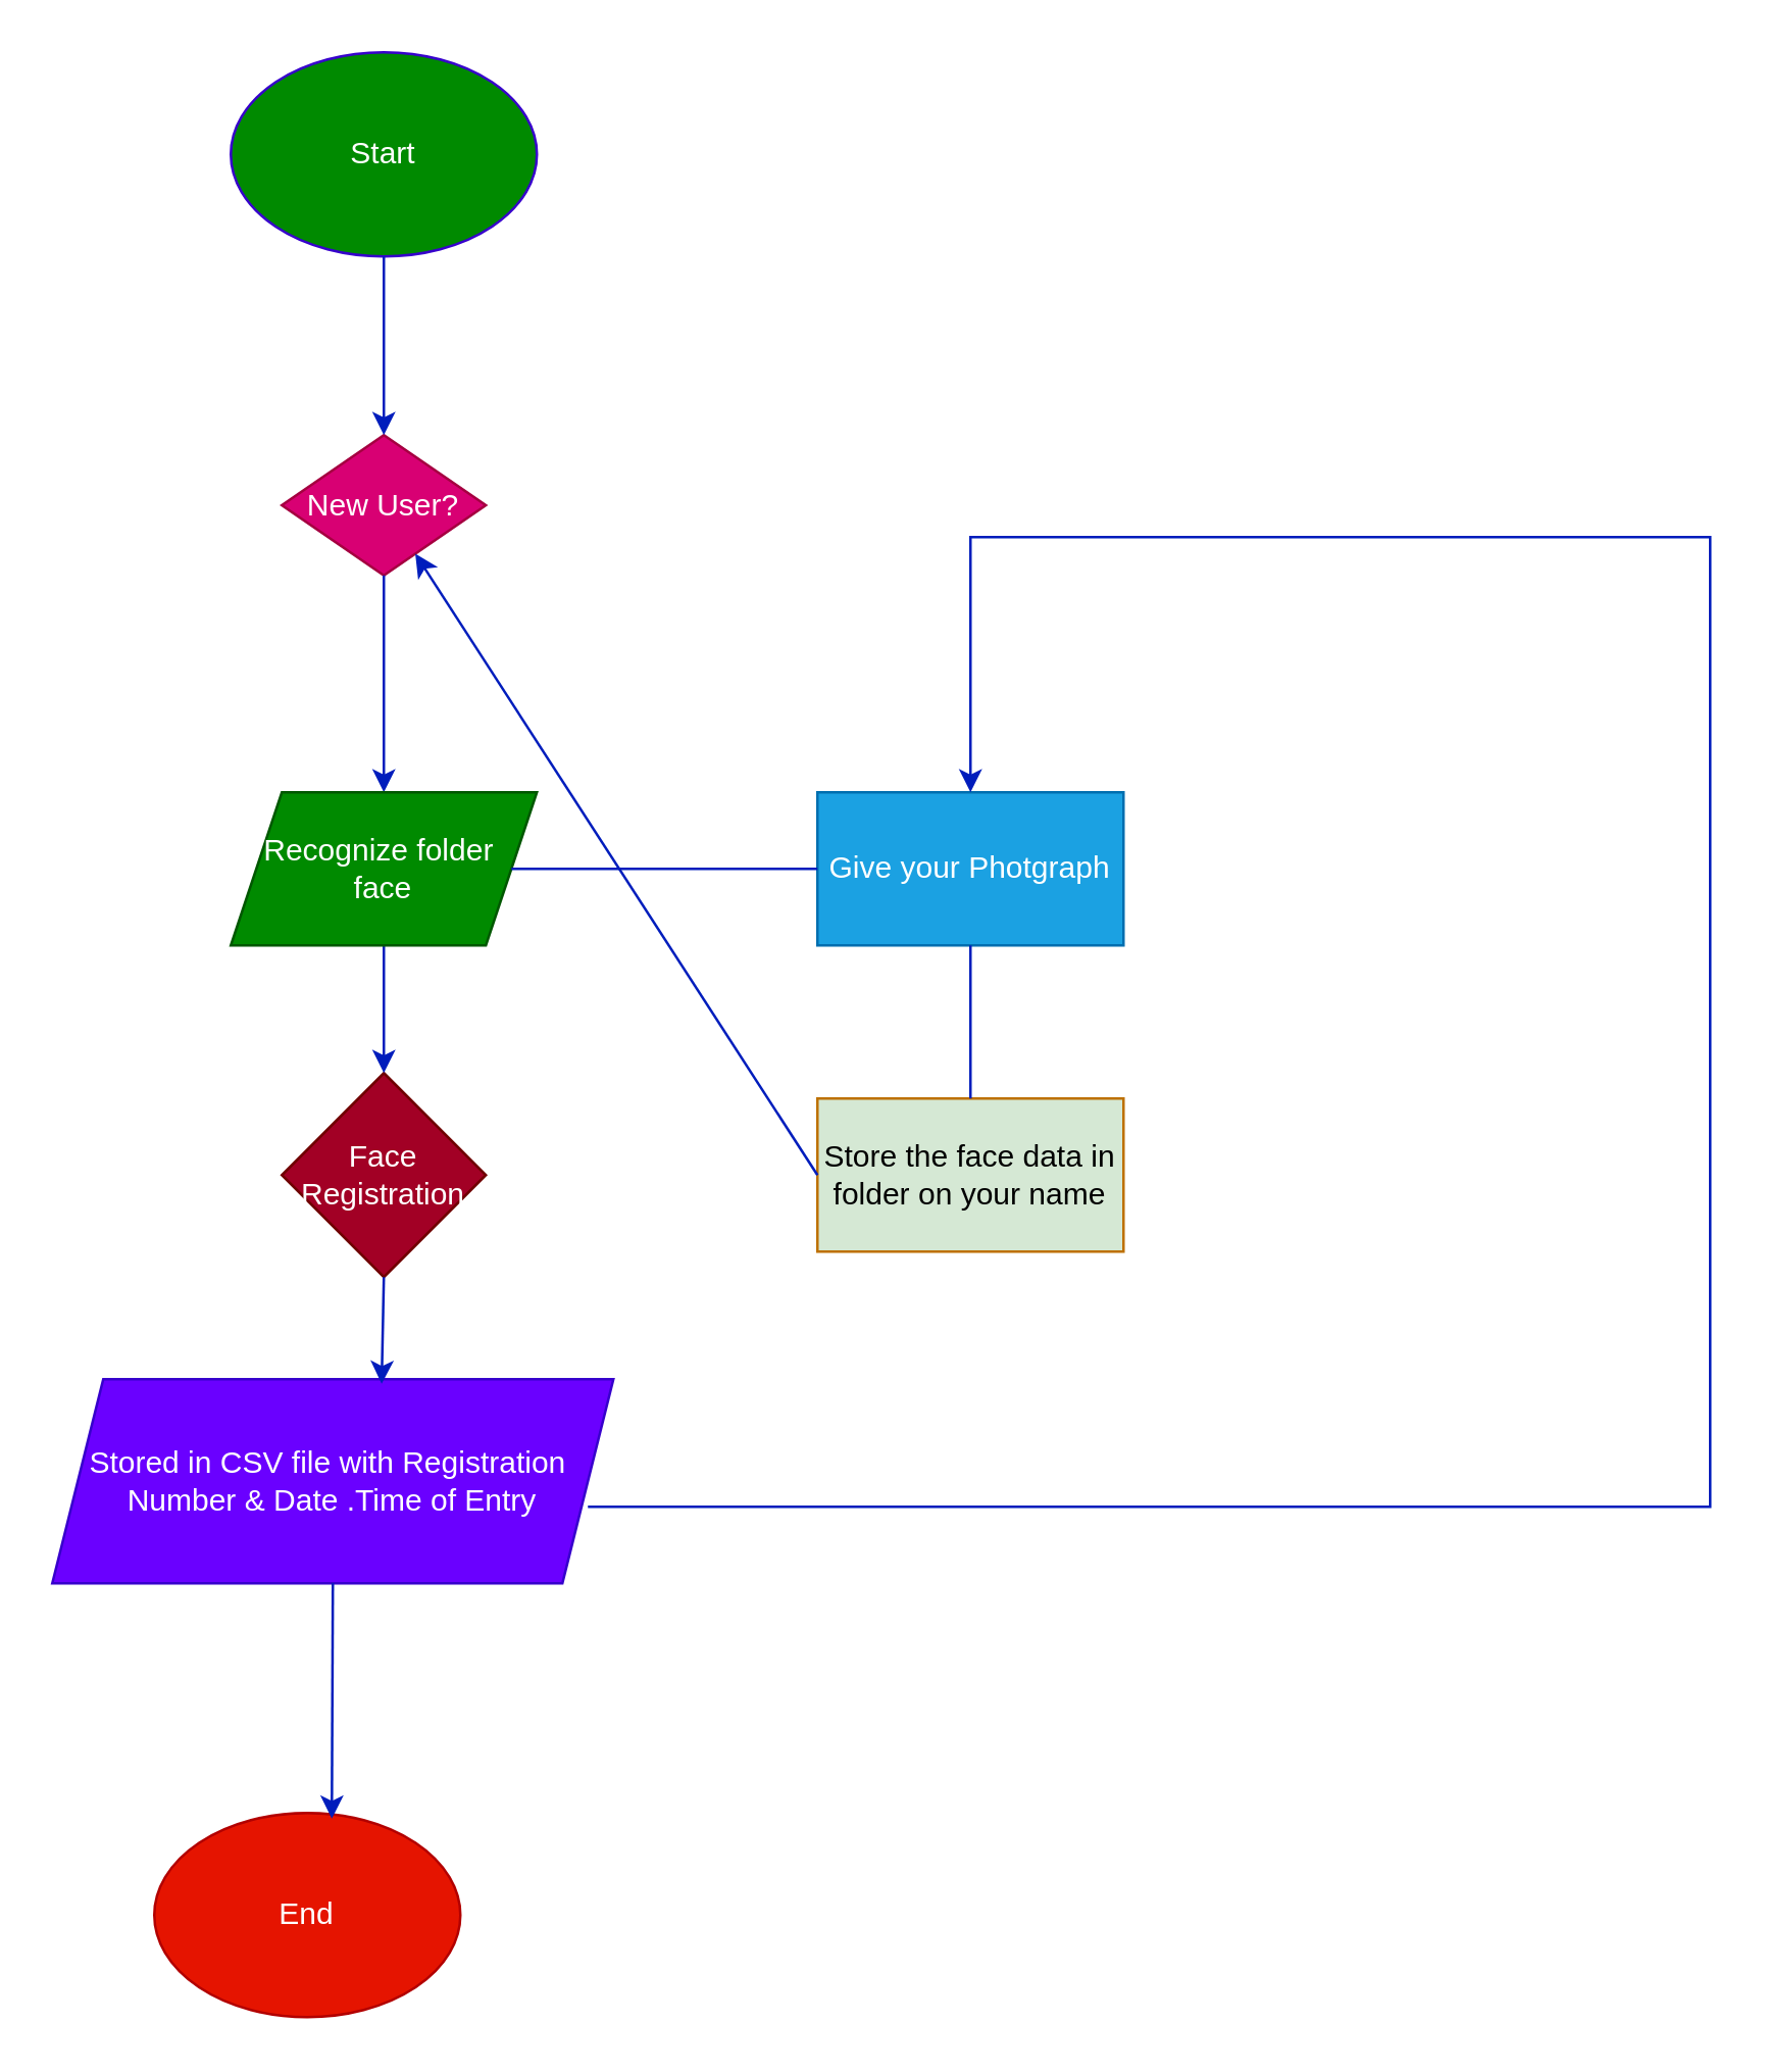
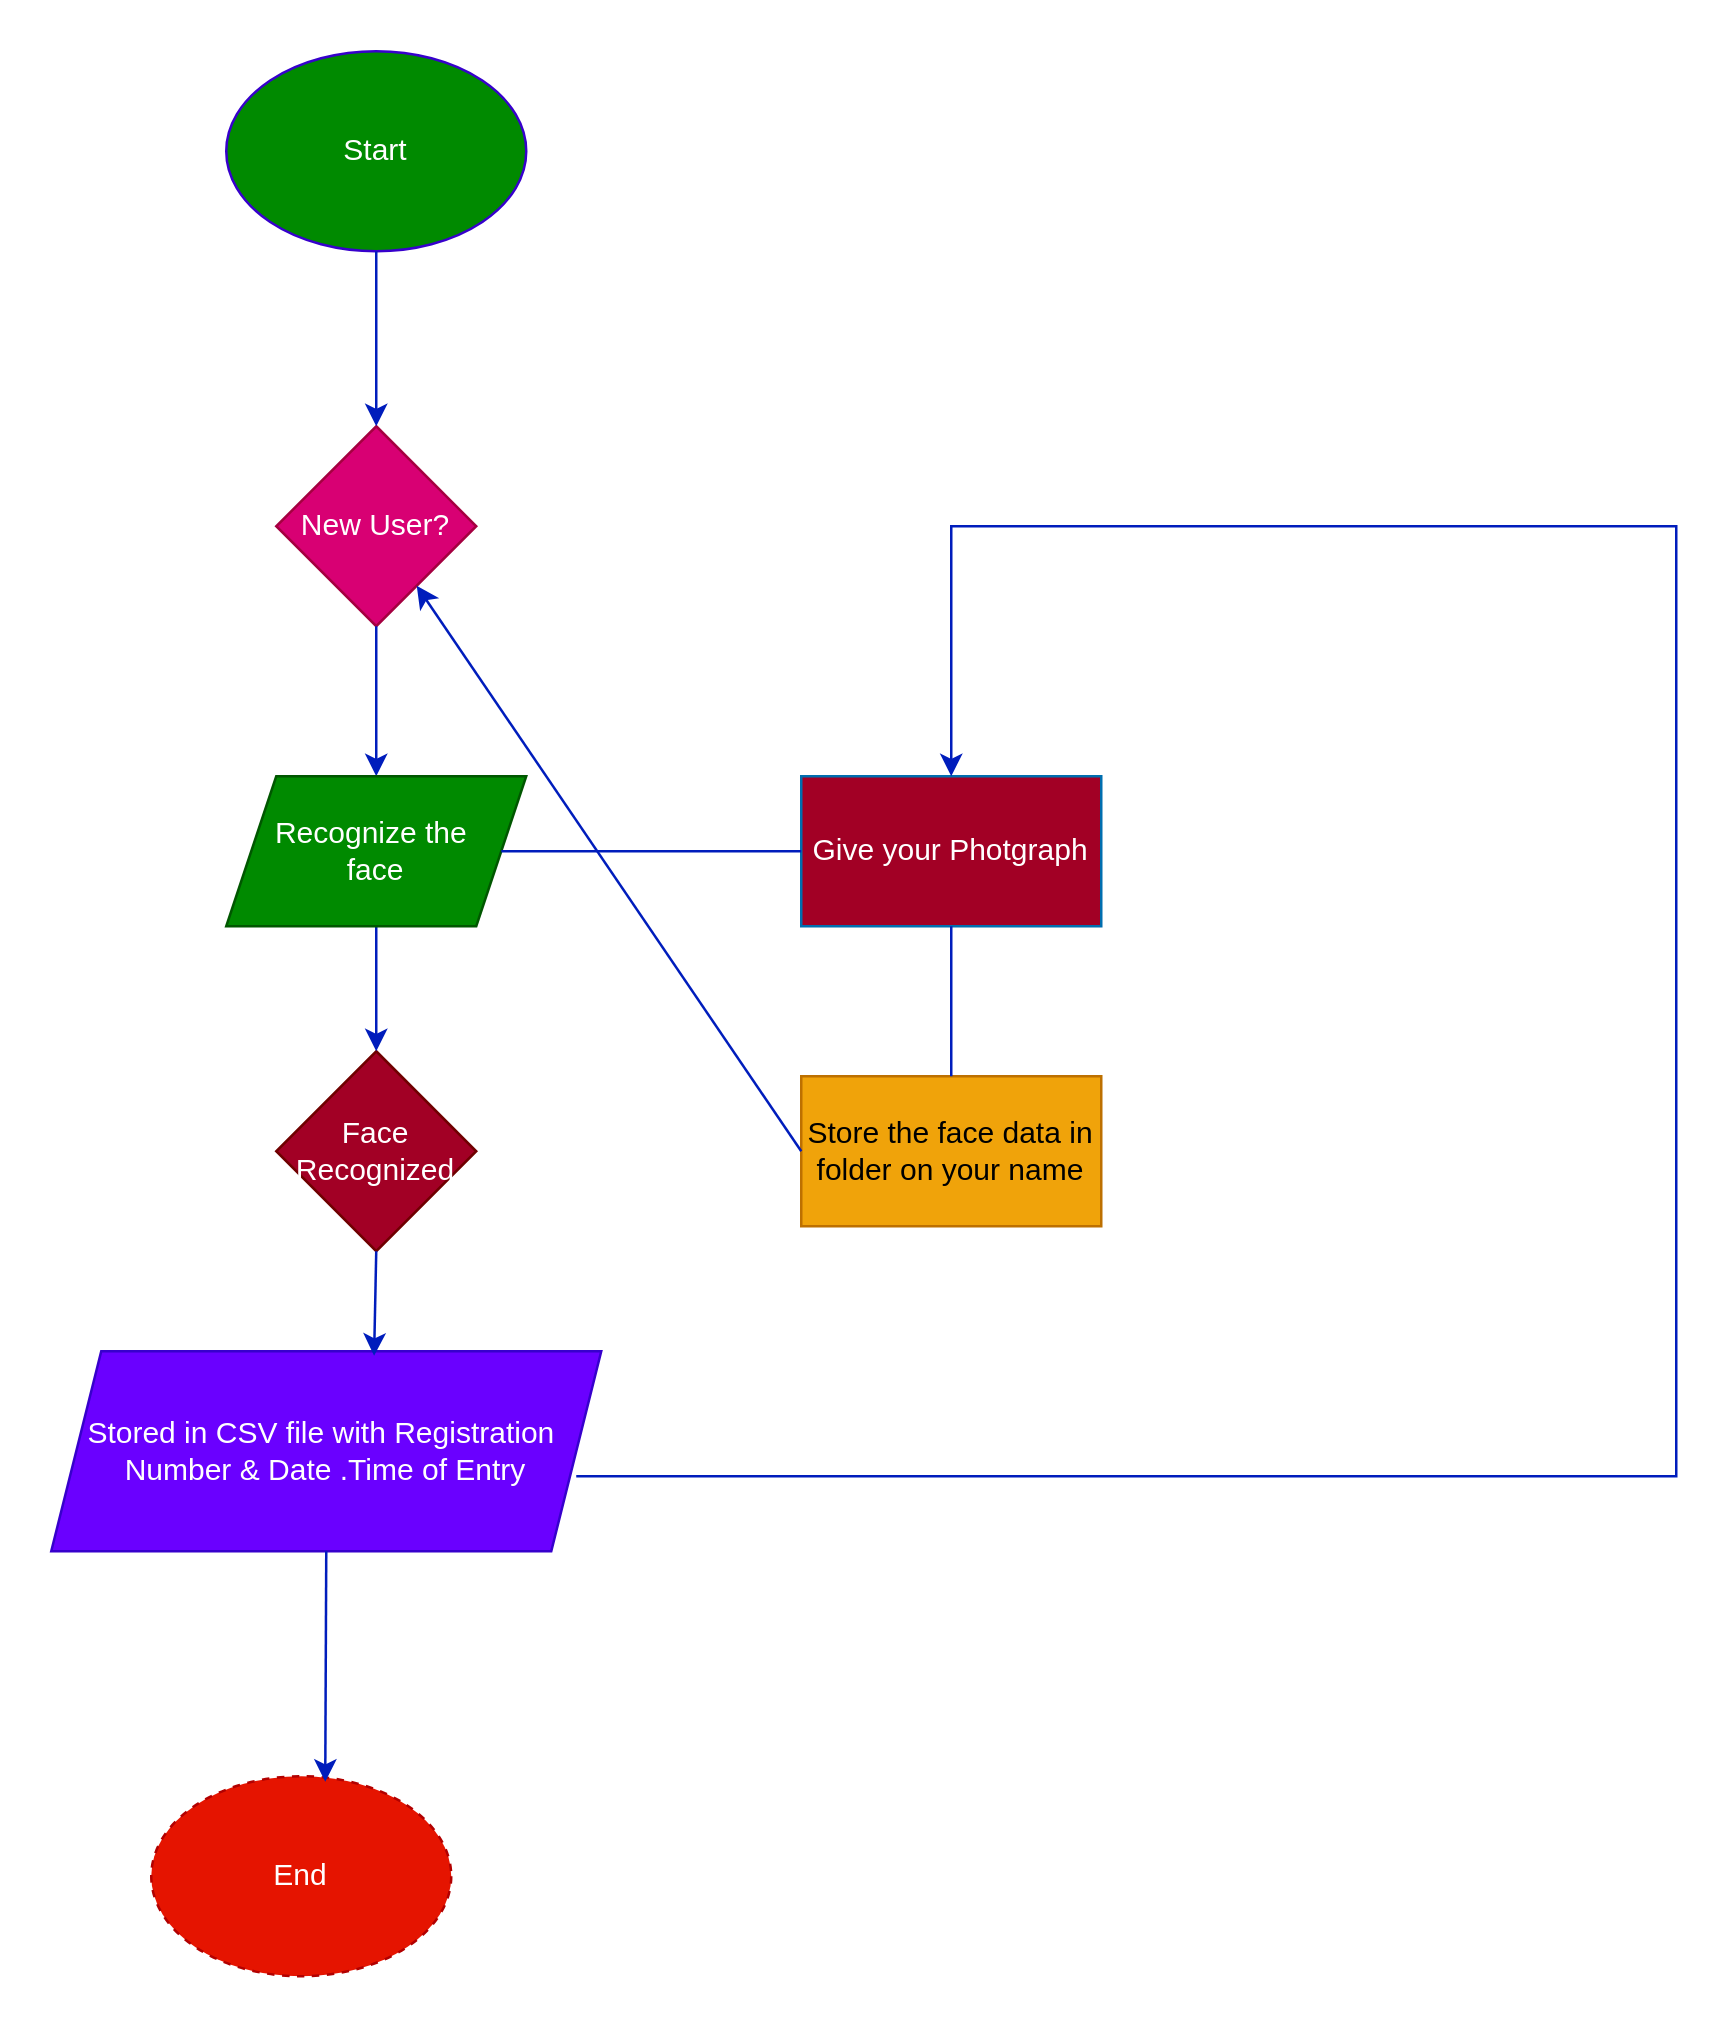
  <mxCell id="0" />
  <mxCell id="1" parent="0" />
  <mxCell id="2" value="Start" style="ellipse;whiteSpace=wrap;html=1;fillColor=#008a00;fontColor=#ffffff;strokeColor=#3700CC;" vertex="1" parent="1"><mxGeometry x="90" y="20" width="120" height="80" as="geometry" /></mxCell>
- <mxCell id="3" value="New User?" style="rhombus;whiteSpace=wrap;html=1;fillColor=#d80073;fontColor=#ffffff;strokeColor=#A50040;" vertex="1" parent="1"><mxGeometry x="110" y="170" width="80" height="55" as="geometry" /></mxCell>
- <mxCell id="4" value="Face Registration" style="rhombus;whiteSpace=wrap;html=1;fillColor=#a20025;fontColor=#ffffff;strokeColor=#6F0000;" vertex="1" parent="1"><mxGeometry x="110" y="420" width="80" height="80" as="geometry" /></mxCell>
+ <mxCell id="3" value="New User?" style="rhombus;whiteSpace=wrap;html=1;fillColor=#d80073;fontColor=#ffffff;strokeColor=#A50040;" vertex="1" parent="1"><mxGeometry x="110" y="170" width="80" height="80" as="geometry" /></mxCell>
+ <mxCell id="4" value="Face Recognized" style="rhombus;whiteSpace=wrap;html=1;fillColor=#a20025;fontColor=#ffffff;strokeColor=#6F0000;" vertex="1" parent="1"><mxGeometry x="110" y="420" width="80" height="80" as="geometry" /></mxCell>
  <mxCell id="5" value="Stored in CSV file with Registration&amp;nbsp;&lt;div&gt;Number &amp;amp; Date .Time of Entry&lt;/div&gt;" style="shape=parallelogram;perimeter=parallelogramPerimeter;whiteSpace=wrap;html=1;fixedSize=1;fillColor=#6a00ff;fontColor=#ffffff;strokeColor=#3700CC;" vertex="1" parent="1"><mxGeometry x="20" y="540" width="220" height="80" as="geometry" /></mxCell>
- <mxCell id="6" value="End" style="ellipse;whiteSpace=wrap;html=1;fillColor=#e51400;fontColor=#ffffff;strokeColor=#B20000;" vertex="1" parent="1"><mxGeometry x="60" y="710" width="120" height="80" as="geometry" /></mxCell>
+ <mxCell id="6" value="End" style="ellipse;whiteSpace=wrap;html=1;fillColor=#e51400;fontColor=#ffffff;strokeColor=#B20000;dashed=1;" vertex="1" parent="1"><mxGeometry x="60" y="710" width="120" height="80" as="geometry" /></mxCell>
  <mxCell id="7" value="" style="endArrow=classic;html=1;rounded=0;entryX=0.5;entryY=0;entryDx=0;entryDy=0;exitX=0.5;exitY=1;exitDx=0;exitDy=0;fillColor=#0050ef;strokeColor=#001DBC;" edge="1" parent="1" source="3"><mxGeometry width="50" height="50" relative="1" as="geometry"><mxPoint x="150" y="260" as="sourcePoint" /><mxPoint x="150" y="310" as="targetPoint" /></mxGeometry></mxCell>
- <mxCell id="8" value="Store the face data in folder on your name" style="rounded=0;whiteSpace=wrap;html=1;fillColor=#d5e8d4;fontColor=#000000;strokeColor=#BD7000;" vertex="1" parent="1"><mxGeometry x="320" y="430" width="120" height="60" as="geometry" /></mxCell>
- <mxCell id="9" value="Give your Photgraph" style="rounded=0;whiteSpace=wrap;html=1;fillColor=#1ba1e2;fontColor=#ffffff;strokeColor=#006EAF;" vertex="1" parent="1"><mxGeometry x="320" y="310" width="120" height="60" as="geometry" /></mxCell>
+ <mxCell id="8" value="Store the face data in folder on your name" style="rounded=0;whiteSpace=wrap;html=1;fillColor=#f0a30a;fontColor=#000000;strokeColor=#BD7000;" vertex="1" parent="1"><mxGeometry x="320" y="430" width="120" height="60" as="geometry" /></mxCell>
+ <mxCell id="9" value="Give your Photgraph" style="rounded=0;whiteSpace=wrap;html=1;fillColor=#a20025;fontColor=#ffffff;strokeColor=#006EAF;" vertex="1" parent="1"><mxGeometry x="320" y="310" width="120" height="60" as="geometry" /></mxCell>
  <mxCell id="10" value="" style="endArrow=classic;html=1;rounded=0;exitX=0;exitY=0.5;exitDx=0;exitDy=0;fillColor=#0050ef;strokeColor=#001DBC;" edge="1" parent="1" source="8" target="3"><mxGeometry width="50" height="50" relative="1" as="geometry"><mxPoint x="370" y="370" as="sourcePoint" /><mxPoint x="370" y="420" as="targetPoint" /></mxGeometry></mxCell>
  <mxCell id="11" value="" style="endArrow=none;html=1;rounded=0;exitX=0.5;exitY=0;exitDx=0;exitDy=0;fillColor=#0050ef;strokeColor=#001DBC;" edge="1" parent="1" source="8"><mxGeometry width="50" height="50" relative="1" as="geometry"><mxPoint x="330" y="420" as="sourcePoint" /><mxPoint x="380" y="370" as="targetPoint" /></mxGeometry></mxCell>
  <mxCell id="12" value="" style="endArrow=classic;html=1;rounded=0;entryX=0.5;entryY=0;entryDx=0;entryDy=0;fillColor=#0050ef;strokeColor=#001DBC;" edge="1" parent="1" target="4"><mxGeometry width="50" height="50" relative="1" as="geometry"><mxPoint x="150" y="370" as="sourcePoint" /><mxPoint x="200" y="320" as="targetPoint" /></mxGeometry></mxCell>
  <mxCell id="13" value="" style="endArrow=classic;html=1;rounded=0;entryX=0.587;entryY=0.023;entryDx=0;entryDy=0;entryPerimeter=0;fillColor=#0050ef;strokeColor=#001DBC;" edge="1" parent="1" target="5"><mxGeometry width="50" height="50" relative="1" as="geometry"><mxPoint x="150" y="500" as="sourcePoint" /><mxPoint x="200" y="450" as="targetPoint" /></mxGeometry></mxCell>
  <mxCell id="14" value="" style="endArrow=classic;html=1;rounded=0;entryX=0.58;entryY=0.028;entryDx=0;entryDy=0;entryPerimeter=0;fillColor=#0050ef;strokeColor=#001DBC;" edge="1" parent="1" target="6"><mxGeometry width="50" height="50" relative="1" as="geometry"><mxPoint x="130" y="620" as="sourcePoint" /><mxPoint x="180" y="570" as="targetPoint" /></mxGeometry></mxCell>
  <mxCell id="15" value="" style="endArrow=classic;html=1;rounded=0;entryX=0.5;entryY=0;entryDx=0;entryDy=0;fillColor=#0050ef;strokeColor=#001DBC;" edge="1" parent="1" target="3"><mxGeometry width="50" height="50" relative="1" as="geometry"><mxPoint x="150" y="100" as="sourcePoint" /><mxPoint x="200" y="50" as="targetPoint" /></mxGeometry></mxCell>
- <mxCell id="16" value="Recognize folder&amp;nbsp;&lt;div&gt;face&lt;/div&gt;" style="shape=parallelogram;perimeter=parallelogramPerimeter;whiteSpace=wrap;html=1;fixedSize=1;fillColor=#008a00;fontColor=#ffffff;strokeColor=#005700;" vertex="1" parent="1"><mxGeometry x="90" y="310" width="120" height="60" as="geometry" /></mxCell>
+ <mxCell id="16" value="Recognize the&amp;nbsp;&lt;div&gt;face&lt;/div&gt;" style="shape=parallelogram;perimeter=parallelogramPerimeter;whiteSpace=wrap;html=1;fixedSize=1;fillColor=#008a00;fontColor=#ffffff;strokeColor=#005700;" vertex="1" parent="1"><mxGeometry x="90" y="310" width="120" height="60" as="geometry" /></mxCell>
  <mxCell id="17" value="" style="endArrow=none;html=1;rounded=0;entryX=0;entryY=0.5;entryDx=0;entryDy=0;fillColor=#0050ef;strokeColor=#001DBC;" edge="1" parent="1" target="9"><mxGeometry width="50" height="50" relative="1" as="geometry"><mxPoint x="200" y="340" as="sourcePoint" /><mxPoint x="250" y="290" as="targetPoint" /></mxGeometry></mxCell>
  <mxCell id="18" value="" style="endArrow=classic;html=1;rounded=0;entryX=0.5;entryY=0;entryDx=0;entryDy=0;fillColor=#0050ef;strokeColor=#001DBC;" edge="1" parent="1" target="9"><mxGeometry width="50" height="50" relative="1" as="geometry"><mxPoint x="230" y="590" as="sourcePoint" /><mxPoint x="390" y="200" as="targetPoint" /><Array as="points"><mxPoint x="670" y="590" /><mxPoint x="670" y="210" /><mxPoint x="380" y="210" /></Array></mxGeometry></mxCell>
